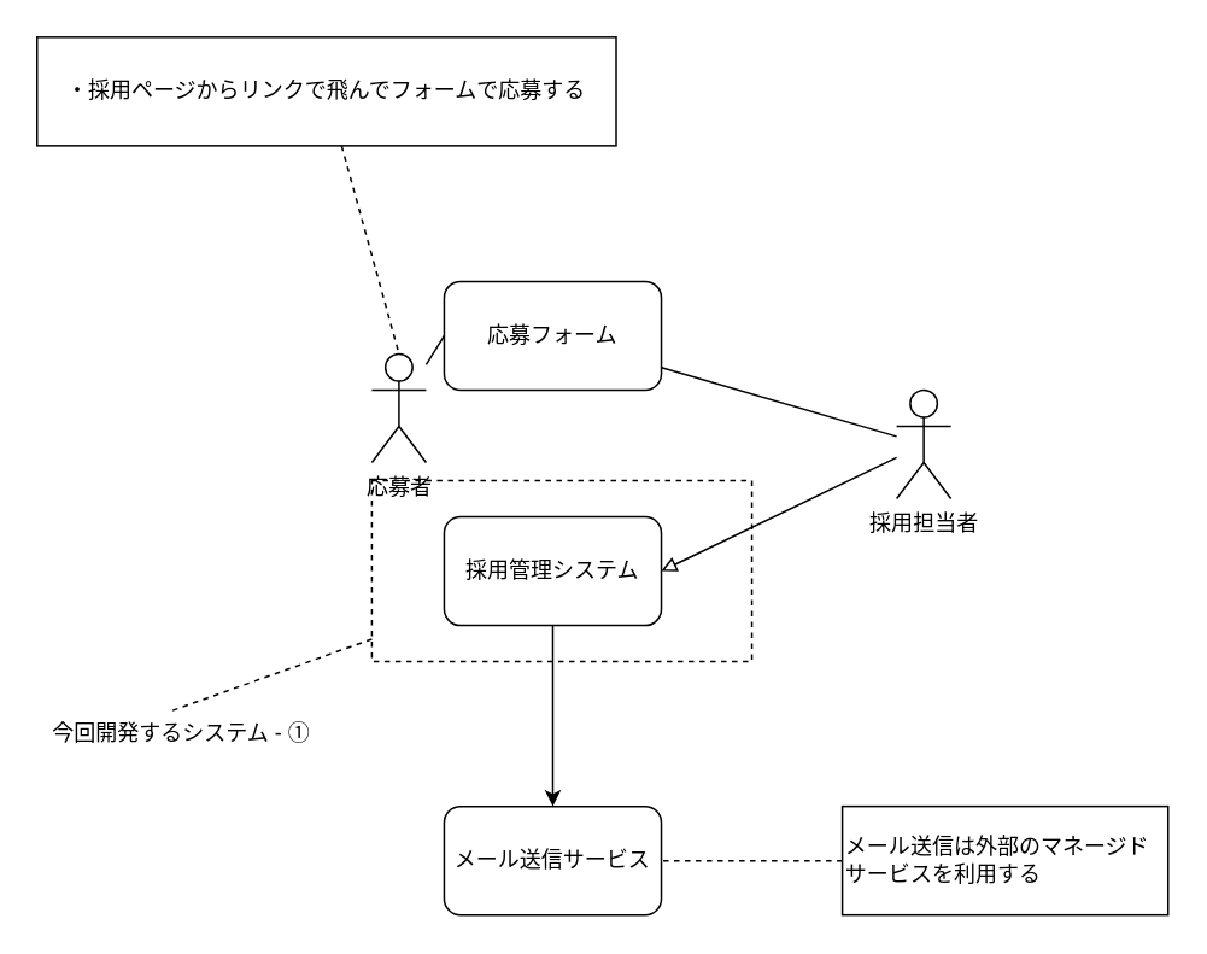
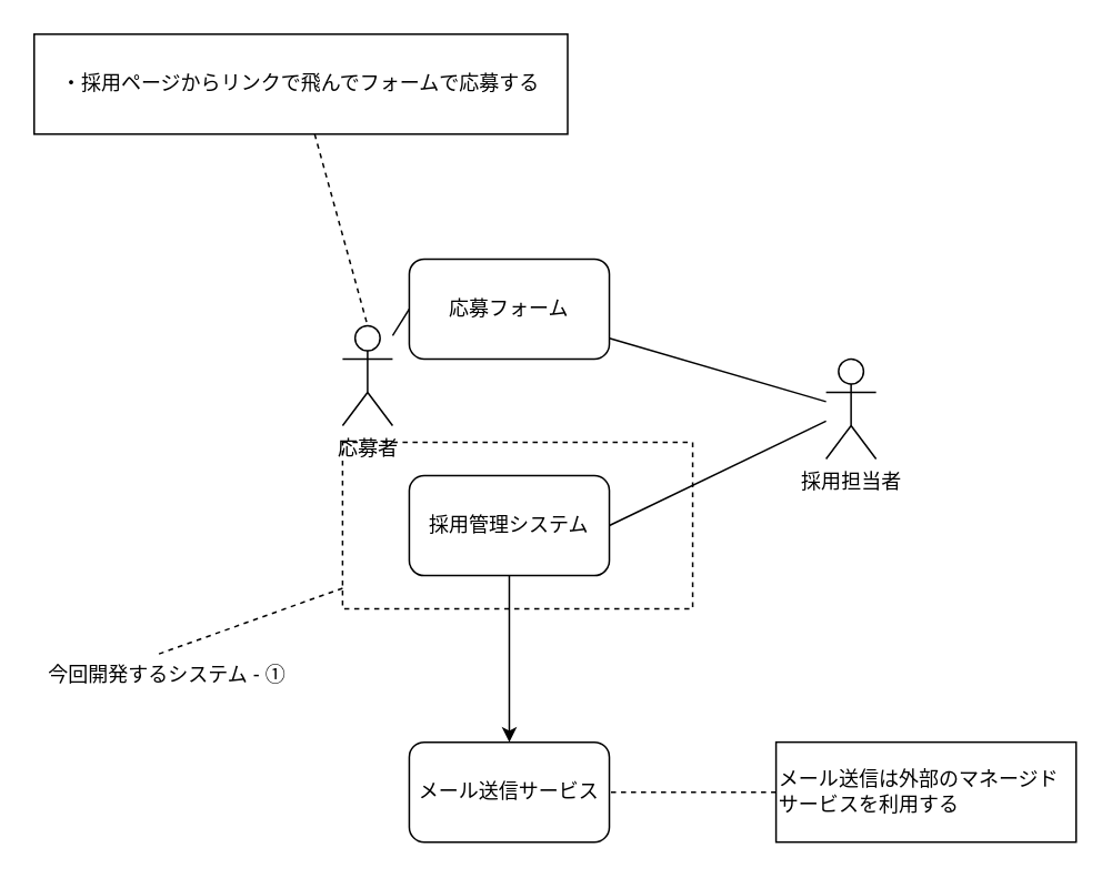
  <mxCell id="0" />
  <mxCell id="1" parent="0" />
  <mxCell id="2" style="rounded=0;orthogonalLoop=1;jettySize=auto;html=1;entryX=0;entryY=0.5;entryDx=0;entryDy=0;endArrow=none;endFill=0;" parent="1" source="3" target="5" edge="1"><mxGeometry relative="1" as="geometry" /></mxCell>
  <mxCell id="3" value="応募者" style="shape=umlActor;verticalLabelPosition=bottom;verticalAlign=top;html=1;outlineConnect=0;" parent="1" vertex="1"><mxGeometry x="205" y="195" width="30" height="60" as="geometry" /></mxCell>
  <mxCell id="4" style="edgeStyle=none;rounded=0;orthogonalLoop=1;jettySize=auto;html=1;endArrow=none;endFill=0;" parent="1" source="5" target="7" edge="1"><mxGeometry relative="1" as="geometry" /></mxCell>
  <mxCell id="5" value="応募フォーム" style="rounded=1;whiteSpace=wrap;html=1;" parent="1" vertex="1"><mxGeometry x="245" y="155" width="120" height="60" as="geometry" /></mxCell>
- <mxCell id="6" style="edgeStyle=none;rounded=0;orthogonalLoop=1;jettySize=auto;html=1;entryX=1;entryY=0.5;entryDx=0;entryDy=0;endArrow=block;endFill=0;" parent="1" source="7" target="11" edge="1"><mxGeometry relative="1" as="geometry" /></mxCell>
+ <mxCell id="6" style="edgeStyle=none;rounded=0;orthogonalLoop=1;jettySize=auto;html=1;entryX=1;entryY=0.5;entryDx=0;entryDy=0;endArrow=none;endFill=0;" parent="1" source="7" target="11" edge="1"><mxGeometry relative="1" as="geometry" /></mxCell>
  <mxCell id="7" value="採用担当者" style="shape=umlActor;verticalLabelPosition=bottom;verticalAlign=top;html=1;outlineConnect=0;" parent="1" vertex="1"><mxGeometry x="495" y="215" width="30" height="60" as="geometry" /></mxCell>
  <mxCell id="8" style="edgeStyle=none;rounded=0;orthogonalLoop=1;jettySize=auto;html=1;entryX=0.5;entryY=0;entryDx=0;entryDy=0;entryPerimeter=0;endArrow=none;endFill=0;dashed=1;" parent="1" source="9" target="3" edge="1"><mxGeometry relative="1" as="geometry" /></mxCell>
  <mxCell id="9" value="・採用ページからリンクで飛んでフォームで応募する" style="rounded=0;whiteSpace=wrap;html=1;" parent="1" vertex="1"><mxGeometry x="20" y="20" width="320" height="60" as="geometry" /></mxCell>
  <mxCell id="10" style="edgeStyle=none;rounded=0;orthogonalLoop=1;jettySize=auto;html=1;endArrow=classic;endFill=1;" parent="1" source="11" target="12" edge="1"><mxGeometry relative="1" as="geometry" /></mxCell>
  <mxCell id="11" value="採用管理システム" style="rounded=1;whiteSpace=wrap;html=1;" parent="1" vertex="1"><mxGeometry x="245" y="285" width="120" height="60" as="geometry" /></mxCell>
  <mxCell id="12" value="メール送信サービス" style="rounded=1;whiteSpace=wrap;html=1;" parent="1" vertex="1"><mxGeometry x="245" y="445" width="120" height="60" as="geometry" /></mxCell>
  <mxCell id="13" style="edgeStyle=none;rounded=0;orthogonalLoop=1;jettySize=auto;html=1;entryX=1;entryY=0.5;entryDx=0;entryDy=0;endArrow=none;endFill=0;dashed=1;" parent="1" source="14" target="12" edge="1"><mxGeometry relative="1" as="geometry" /></mxCell>
  <mxCell id="14" value="&lt;span&gt;メール送信は外部のマネージドサービスを利用する&lt;/span&gt;" style="rounded=0;whiteSpace=wrap;html=1;align=left;" parent="1" vertex="1"><mxGeometry x="465" y="445" width="180" height="60" as="geometry" /></mxCell>
  <mxCell id="15" style="edgeStyle=none;rounded=0;orthogonalLoop=1;jettySize=auto;html=1;entryX=0.461;entryY=-0.13;entryDx=0;entryDy=0;entryPerimeter=0;endArrow=none;endFill=0;dashed=1;" parent="1" source="16" target="17" edge="1"><mxGeometry relative="1" as="geometry" /></mxCell>
  <mxCell id="16" value="" style="rounded=0;whiteSpace=wrap;html=1;fillColor=none;dashed=1;" parent="1" vertex="1"><mxGeometry x="205" y="265" width="210" height="100" as="geometry" /></mxCell>
  <mxCell id="17" value="今回開発するシステム - ①" style="text;html=1;strokeColor=none;fillColor=none;align=center;verticalAlign=middle;whiteSpace=wrap;rounded=0;" parent="1" vertex="1"><mxGeometry x="20" y="395" width="160" height="20" as="geometry" /></mxCell>
